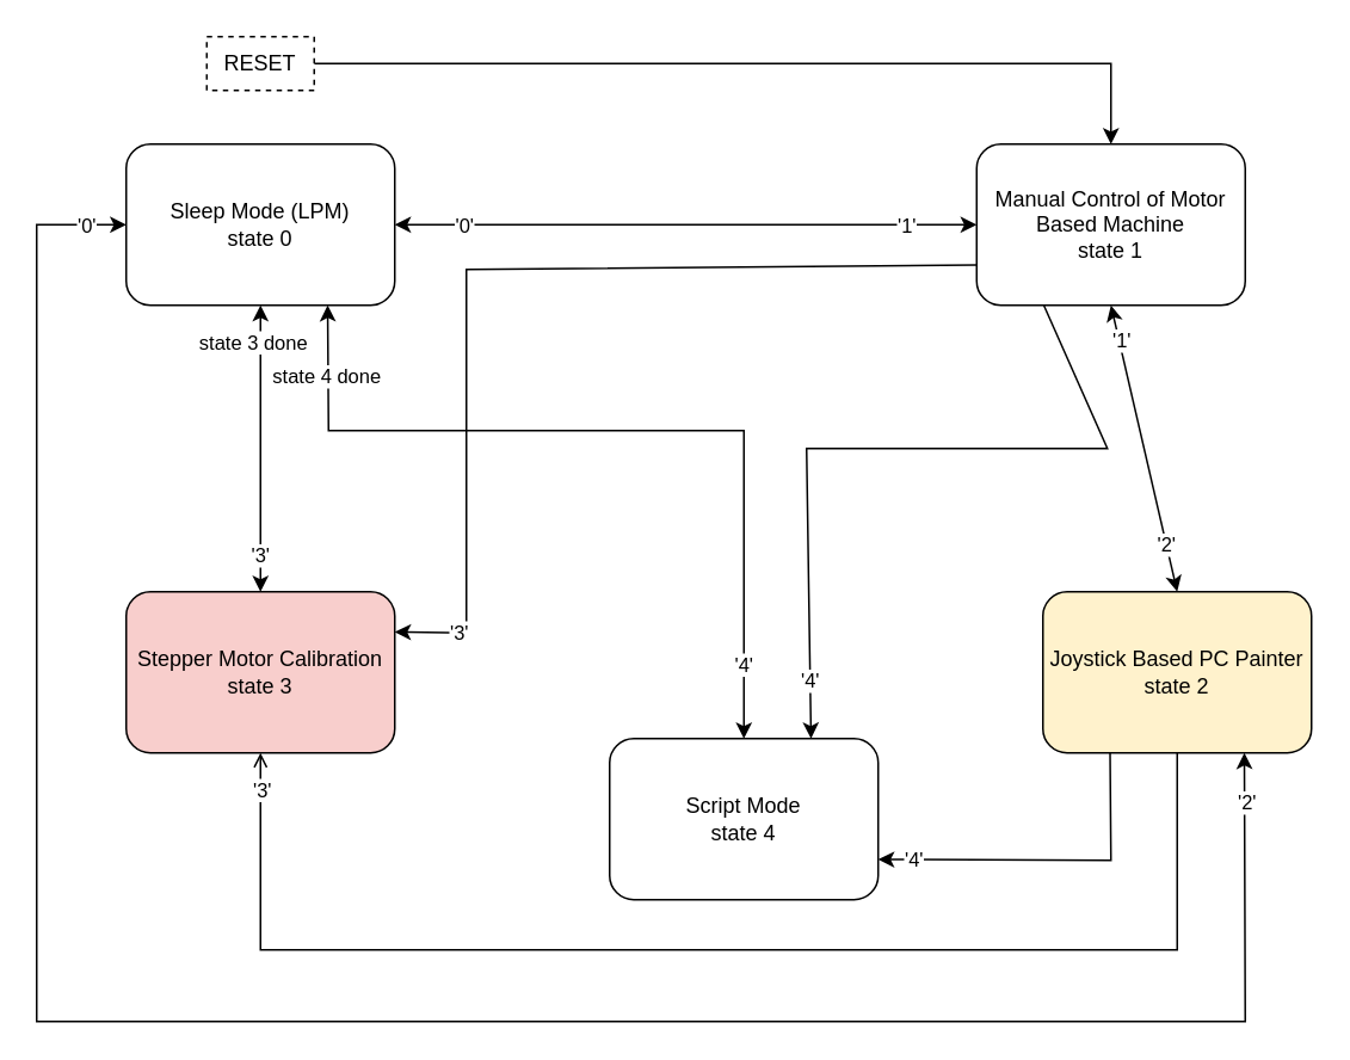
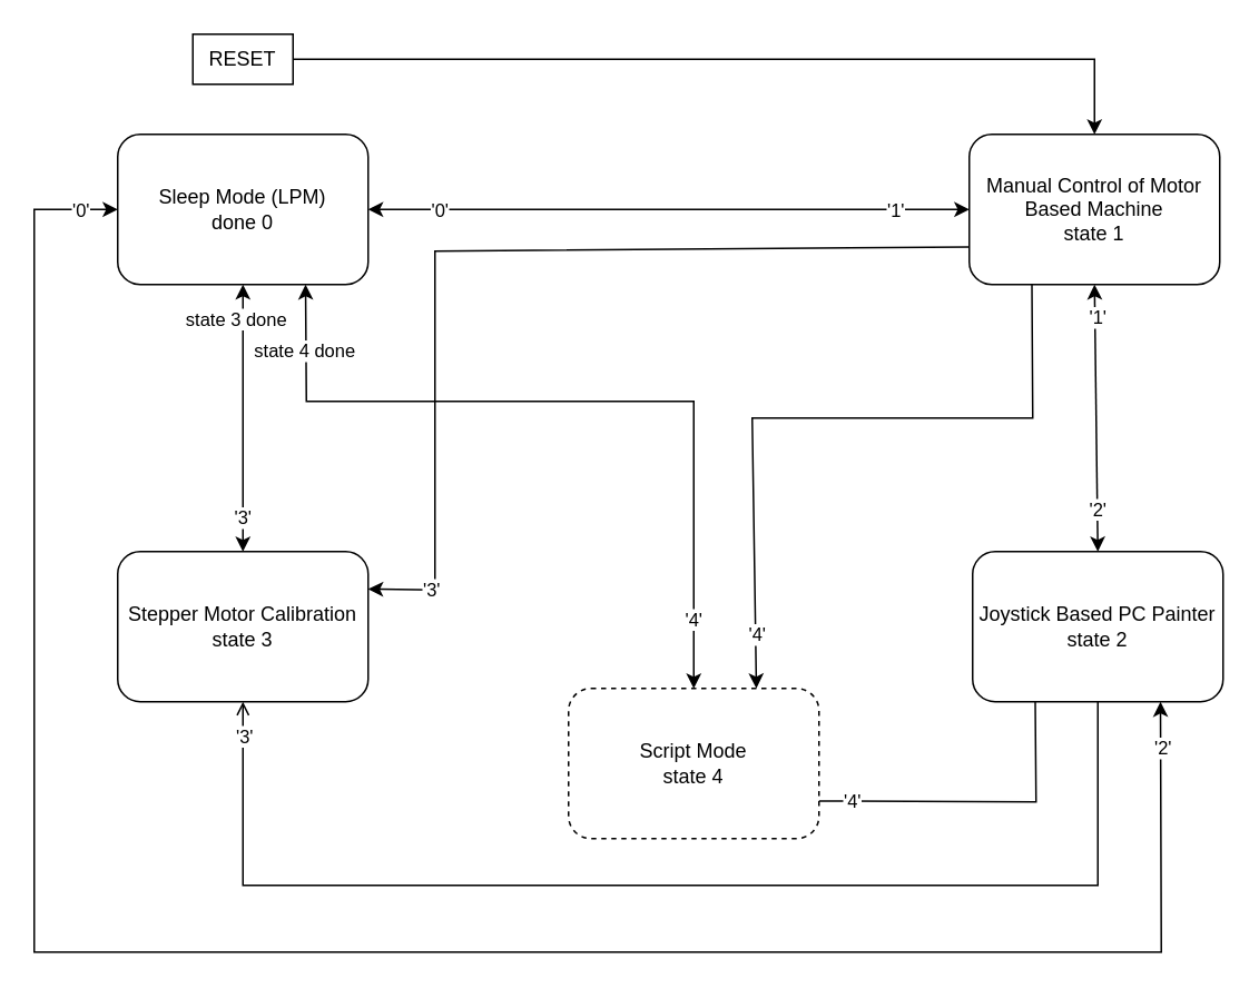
  <mxCell id="0" />
  <mxCell id="1" parent="0" />
- <mxCell id="2" value="Sleep Mode (LPM)&lt;div&gt;state 0&lt;/div&gt;" style="rounded=1;whiteSpace=wrap;html=1;" parent="1" vertex="1"><mxGeometry x="70" y="80" width="150" height="90" as="geometry" /></mxCell>
+ <mxCell id="2" value="Sleep Mode (LPM)&lt;div&gt;done 0&lt;/div&gt;" style="rounded=1;whiteSpace=wrap;html=1;" parent="1" vertex="1"><mxGeometry x="70" y="80" width="150" height="90" as="geometry" /></mxCell>
  <mxCell id="3" style="edgeStyle=orthogonalEdgeStyle;rounded=0;orthogonalLoop=1;jettySize=auto;html=1;" parent="1" source="4" target="5" edge="1"><mxGeometry relative="1" as="geometry" /></mxCell>
- <mxCell id="4" value="RESET" style="rounded=0;whiteSpace=wrap;html=1;dashed=1;" parent="1" vertex="1"><mxGeometry x="115" y="20" width="60" height="30" as="geometry" /></mxCell>
- <mxCell id="5" value="Manual Control of Motor Based Machine&lt;div&gt;state 1&lt;/div&gt;" style="rounded=1;whiteSpace=wrap;html=1;" parent="1" vertex="1"><mxGeometry x="545" y="80" width="150" height="90" as="geometry" /></mxCell>
+ <mxCell id="4" value="RESET" style="rounded=0;whiteSpace=wrap;html=1;" parent="1" vertex="1"><mxGeometry x="115" y="20" width="60" height="30" as="geometry" /></mxCell>
+ <mxCell id="5" value="Manual Control of Motor Based Machine&lt;div&gt;state 1&lt;/div&gt;" style="rounded=1;whiteSpace=wrap;html=1;" parent="1" vertex="1"><mxGeometry x="580" y="80" width="150" height="90" as="geometry" /></mxCell>
  <mxCell id="6" style="edgeStyle=orthogonalEdgeStyle;rounded=0;orthogonalLoop=1;jettySize=auto;html=1;entryX=0.5;entryY=1;entryDx=0;entryDy=0;exitX=0.5;exitY=1;exitDx=0;exitDy=0;endArrow=open;" edge="1" parent="1" source="8" target="9"><mxGeometry relative="1" as="geometry"><mxPoint x="660" y="530" as="sourcePoint" /><mxPoint x="137" y="530" as="targetPoint" /><Array as="points"><mxPoint x="657" y="530" /><mxPoint x="145" y="530" /></Array></mxGeometry></mxCell>
  <mxCell id="7" value="'3'" style="edgeLabel;html=1;align=center;verticalAlign=middle;resizable=0;points=[];" vertex="1" connectable="0" parent="6"><mxGeometry x="0.946" relative="1" as="geometry"><mxPoint as="offset" /></mxGeometry></mxCell>
- <mxCell id="8" value="Joystick Based PC Painter&lt;div&gt;state 2&lt;/div&gt;" style="rounded=1;whiteSpace=wrap;html=1;fillColor=#fff2cc;" parent="1" vertex="1"><mxGeometry x="582" y="330" width="150" height="90" as="geometry" /></mxCell>
- <mxCell id="9" value="Stepper Motor Calibration&lt;div&gt;state 3&lt;/div&gt;" style="rounded=1;whiteSpace=wrap;html=1;fillColor=#f8cecc;" parent="1" vertex="1"><mxGeometry x="70" y="330" width="150" height="90" as="geometry" /></mxCell>
- <mxCell id="10" value="Script Mode&lt;div&gt;state 4&lt;/div&gt;" style="rounded=1;whiteSpace=wrap;html=1;" parent="1" vertex="1"><mxGeometry x="340" y="412" width="150" height="90" as="geometry" /></mxCell>
+ <mxCell id="8" value="Joystick Based PC Painter&lt;div&gt;state 2&lt;/div&gt;" style="rounded=1;whiteSpace=wrap;html=1;" parent="1" vertex="1"><mxGeometry x="582" y="330" width="150" height="90" as="geometry" /></mxCell>
+ <mxCell id="9" value="Stepper Motor Calibration&lt;div&gt;state 3&lt;/div&gt;" style="rounded=1;whiteSpace=wrap;html=1;" parent="1" vertex="1"><mxGeometry x="70" y="330" width="150" height="90" as="geometry" /></mxCell>
+ <mxCell id="10" value="Script Mode&lt;div&gt;state 4&lt;/div&gt;" style="rounded=1;whiteSpace=wrap;html=1;dashed=1;" parent="1" vertex="1"><mxGeometry x="340" y="412" width="150" height="90" as="geometry" /></mxCell>
  <mxCell id="11" value="" style="endArrow=classic;startArrow=classic;html=1;rounded=0;entryX=0;entryY=0.5;entryDx=0;entryDy=0;exitX=1;exitY=0.5;exitDx=0;exitDy=0;" edge="1" parent="1" source="2" target="5"><mxGeometry width="50" height="50" relative="1" as="geometry"><mxPoint x="380" y="390" as="sourcePoint" /><mxPoint x="430" y="340" as="targetPoint" /><Array as="points" /></mxGeometry></mxCell>
  <mxCell id="12" value="'1'" style="edgeLabel;html=1;align=center;verticalAlign=middle;resizable=0;points=[];" vertex="1" connectable="0" parent="11"><mxGeometry x="0.739" y="-5" relative="1" as="geometry"><mxPoint x="2" y="-5" as="offset" /></mxGeometry></mxCell>
  <mxCell id="13" value="'0'" style="edgeLabel;html=1;align=center;verticalAlign=middle;resizable=0;points=[];" vertex="1" connectable="0" parent="11"><mxGeometry x="-0.767" y="-2" relative="1" as="geometry"><mxPoint y="-2" as="offset" /></mxGeometry></mxCell>
  <mxCell id="14" value="" style="endArrow=classic;startArrow=classic;html=1;rounded=0;entryX=0.5;entryY=1;entryDx=0;entryDy=0;exitX=0.5;exitY=0;exitDx=0;exitDy=0;" edge="1" parent="1" source="9" target="2"><mxGeometry width="50" height="50" relative="1" as="geometry"><mxPoint x="380" y="390" as="sourcePoint" /><mxPoint x="430" y="340" as="targetPoint" /></mxGeometry></mxCell>
  <mxCell id="15" value="'3'" style="edgeLabel;html=1;align=center;verticalAlign=middle;resizable=0;points=[];" vertex="1" connectable="0" parent="14"><mxGeometry x="-0.762" y="-1" relative="1" as="geometry"><mxPoint x="-2" y="-2" as="offset" /></mxGeometry></mxCell>
  <mxCell id="16" value="state 3 done" style="edgeLabel;html=1;align=center;verticalAlign=middle;resizable=0;points=[];" vertex="1" connectable="0" parent="14"><mxGeometry x="0.7" y="-1" relative="1" as="geometry"><mxPoint x="-6" y="-4" as="offset" /></mxGeometry></mxCell>
  <mxCell id="17" value="" style="endArrow=classic;startArrow=classic;html=1;rounded=0;entryX=0.5;entryY=0;entryDx=0;entryDy=0;exitX=0.75;exitY=1;exitDx=0;exitDy=0;" edge="1" parent="1" source="2" target="10"><mxGeometry width="50" height="50" relative="1" as="geometry"><mxPoint x="380" y="290" as="sourcePoint" /><mxPoint x="430" y="240" as="targetPoint" /><Array as="points"><mxPoint x="183" y="240" /><mxPoint x="415" y="240" /></Array></mxGeometry></mxCell>
  <mxCell id="18" value="'4'" style="edgeLabel;html=1;align=center;verticalAlign=middle;resizable=0;points=[];" vertex="1" connectable="0" parent="17"><mxGeometry x="0.827" y="-1" relative="1" as="geometry"><mxPoint as="offset" /></mxGeometry></mxCell>
  <mxCell id="19" value="state 4 done" style="edgeLabel;html=1;align=center;verticalAlign=middle;resizable=0;points=[];" vertex="1" connectable="0" parent="17"><mxGeometry x="-0.841" y="1" relative="1" as="geometry"><mxPoint x="-2" y="2" as="offset" /></mxGeometry></mxCell>
  <mxCell id="20" value="" style="endArrow=classic;startArrow=classic;html=1;rounded=0;exitX=0;exitY=0.5;exitDx=0;exitDy=0;entryX=0.75;entryY=1;entryDx=0;entryDy=0;" edge="1" parent="1" source="2" target="8"><mxGeometry width="50" height="50" relative="1" as="geometry"><mxPoint x="620" y="470" as="sourcePoint" /><mxPoint x="670" y="420" as="targetPoint" /><Array as="points"><mxPoint x="20" y="125" /><mxPoint x="20" y="570" /><mxPoint x="695" y="570" /></Array></mxGeometry></mxCell>
  <mxCell id="21" value="'0'" style="edgeLabel;html=1;align=center;verticalAlign=middle;resizable=0;points=[];" vertex="1" connectable="0" parent="20"><mxGeometry x="-0.965" y="1" relative="1" as="geometry"><mxPoint y="-1" as="offset" /></mxGeometry></mxCell>
  <mxCell id="22" value="'2'" style="edgeLabel;html=1;align=center;verticalAlign=middle;resizable=0;points=[];" vertex="1" connectable="0" parent="20"><mxGeometry x="0.958" y="-1" relative="1" as="geometry"><mxPoint as="offset" /></mxGeometry></mxCell>
  <mxCell id="23" value="" style="endArrow=classic;startArrow=classic;html=1;rounded=0;exitX=0.5;exitY=0;exitDx=0;exitDy=0;entryX=0.5;entryY=1;entryDx=0;entryDy=0;" edge="1" parent="1" source="8" target="5"><mxGeometry width="50" height="50" relative="1" as="geometry"><mxPoint x="620" y="290" as="sourcePoint" /><mxPoint x="670" y="240" as="targetPoint" /></mxGeometry></mxCell>
  <mxCell id="24" value="'1'" style="edgeLabel;html=1;align=center;verticalAlign=middle;resizable=0;points=[];" vertex="1" connectable="0" parent="23"><mxGeometry x="0.75" y="-1" relative="1" as="geometry"><mxPoint as="offset" /></mxGeometry></mxCell>
  <mxCell id="25" value="'2'" style="edgeLabel;html=1;align=center;verticalAlign=middle;resizable=0;points=[];" vertex="1" connectable="0" parent="23"><mxGeometry x="-0.675" relative="1" as="geometry"><mxPoint as="offset" /></mxGeometry></mxCell>
- <mxCell id="26" value="" style="endArrow=classic;html=1;rounded=0;exitX=0.25;exitY=1;exitDx=0;exitDy=0;entryX=1;entryY=0.75;entryDx=0;entryDy=0;" edge="1" parent="1" source="8" target="10"><mxGeometry width="50" height="50" relative="1" as="geometry"><mxPoint x="550" y="540" as="sourcePoint" /><mxPoint x="600" y="490" as="targetPoint" /><Array as="points"><mxPoint x="620" y="480" /></Array></mxGeometry></mxCell>
+ <mxCell id="26" value="" style="endArrow=none;html=1;rounded=0;exitX=0.25;exitY=1;exitDx=0;exitDy=0;entryX=1;entryY=0.75;entryDx=0;entryDy=0;" edge="1" parent="1" source="8" target="10"><mxGeometry width="50" height="50" relative="1" as="geometry"><mxPoint x="550" y="540" as="sourcePoint" /><mxPoint x="600" y="490" as="targetPoint" /><Array as="points"><mxPoint x="620" y="480" /></Array></mxGeometry></mxCell>
  <mxCell id="27" value="'4'" style="edgeLabel;html=1;align=center;verticalAlign=middle;resizable=0;points=[];" vertex="1" connectable="0" parent="26"><mxGeometry x="0.804" relative="1" as="geometry"><mxPoint as="offset" /></mxGeometry></mxCell>
  <mxCell id="28" value="" style="endArrow=classic;html=1;rounded=0;entryX=0.75;entryY=0;entryDx=0;entryDy=0;exitX=0.25;exitY=1;exitDx=0;exitDy=0;" edge="1" parent="1" source="5" target="10"><mxGeometry width="50" height="50" relative="1" as="geometry"><mxPoint x="370" y="340" as="sourcePoint" /><mxPoint x="420" y="290" as="targetPoint" /><Array as="points"><mxPoint x="618" y="250" /><mxPoint x="450" y="250" /></Array></mxGeometry></mxCell>
  <mxCell id="29" value="'4'" style="edgeLabel;html=1;align=center;verticalAlign=middle;resizable=0;points=[];" vertex="1" connectable="0" parent="28"><mxGeometry x="0.843" relative="1" as="geometry"><mxPoint as="offset" /></mxGeometry></mxCell>
  <mxCell id="30" value="" style="endArrow=classic;html=1;rounded=0;exitX=0;exitY=0.75;exitDx=0;exitDy=0;entryX=1;entryY=0.25;entryDx=0;entryDy=0;" edge="1" parent="1" source="5" target="9"><mxGeometry width="50" height="50" relative="1" as="geometry"><mxPoint x="370" y="260" as="sourcePoint" /><mxPoint x="420" y="210" as="targetPoint" /><Array as="points"><mxPoint x="260" y="150" /><mxPoint x="260" y="353" /></Array></mxGeometry></mxCell>
  <mxCell id="31" value="'3'" style="edgeLabel;html=1;align=center;verticalAlign=middle;resizable=0;points=[];" vertex="1" connectable="0" parent="30"><mxGeometry x="0.869" relative="1" as="geometry"><mxPoint as="offset" /></mxGeometry></mxCell>
